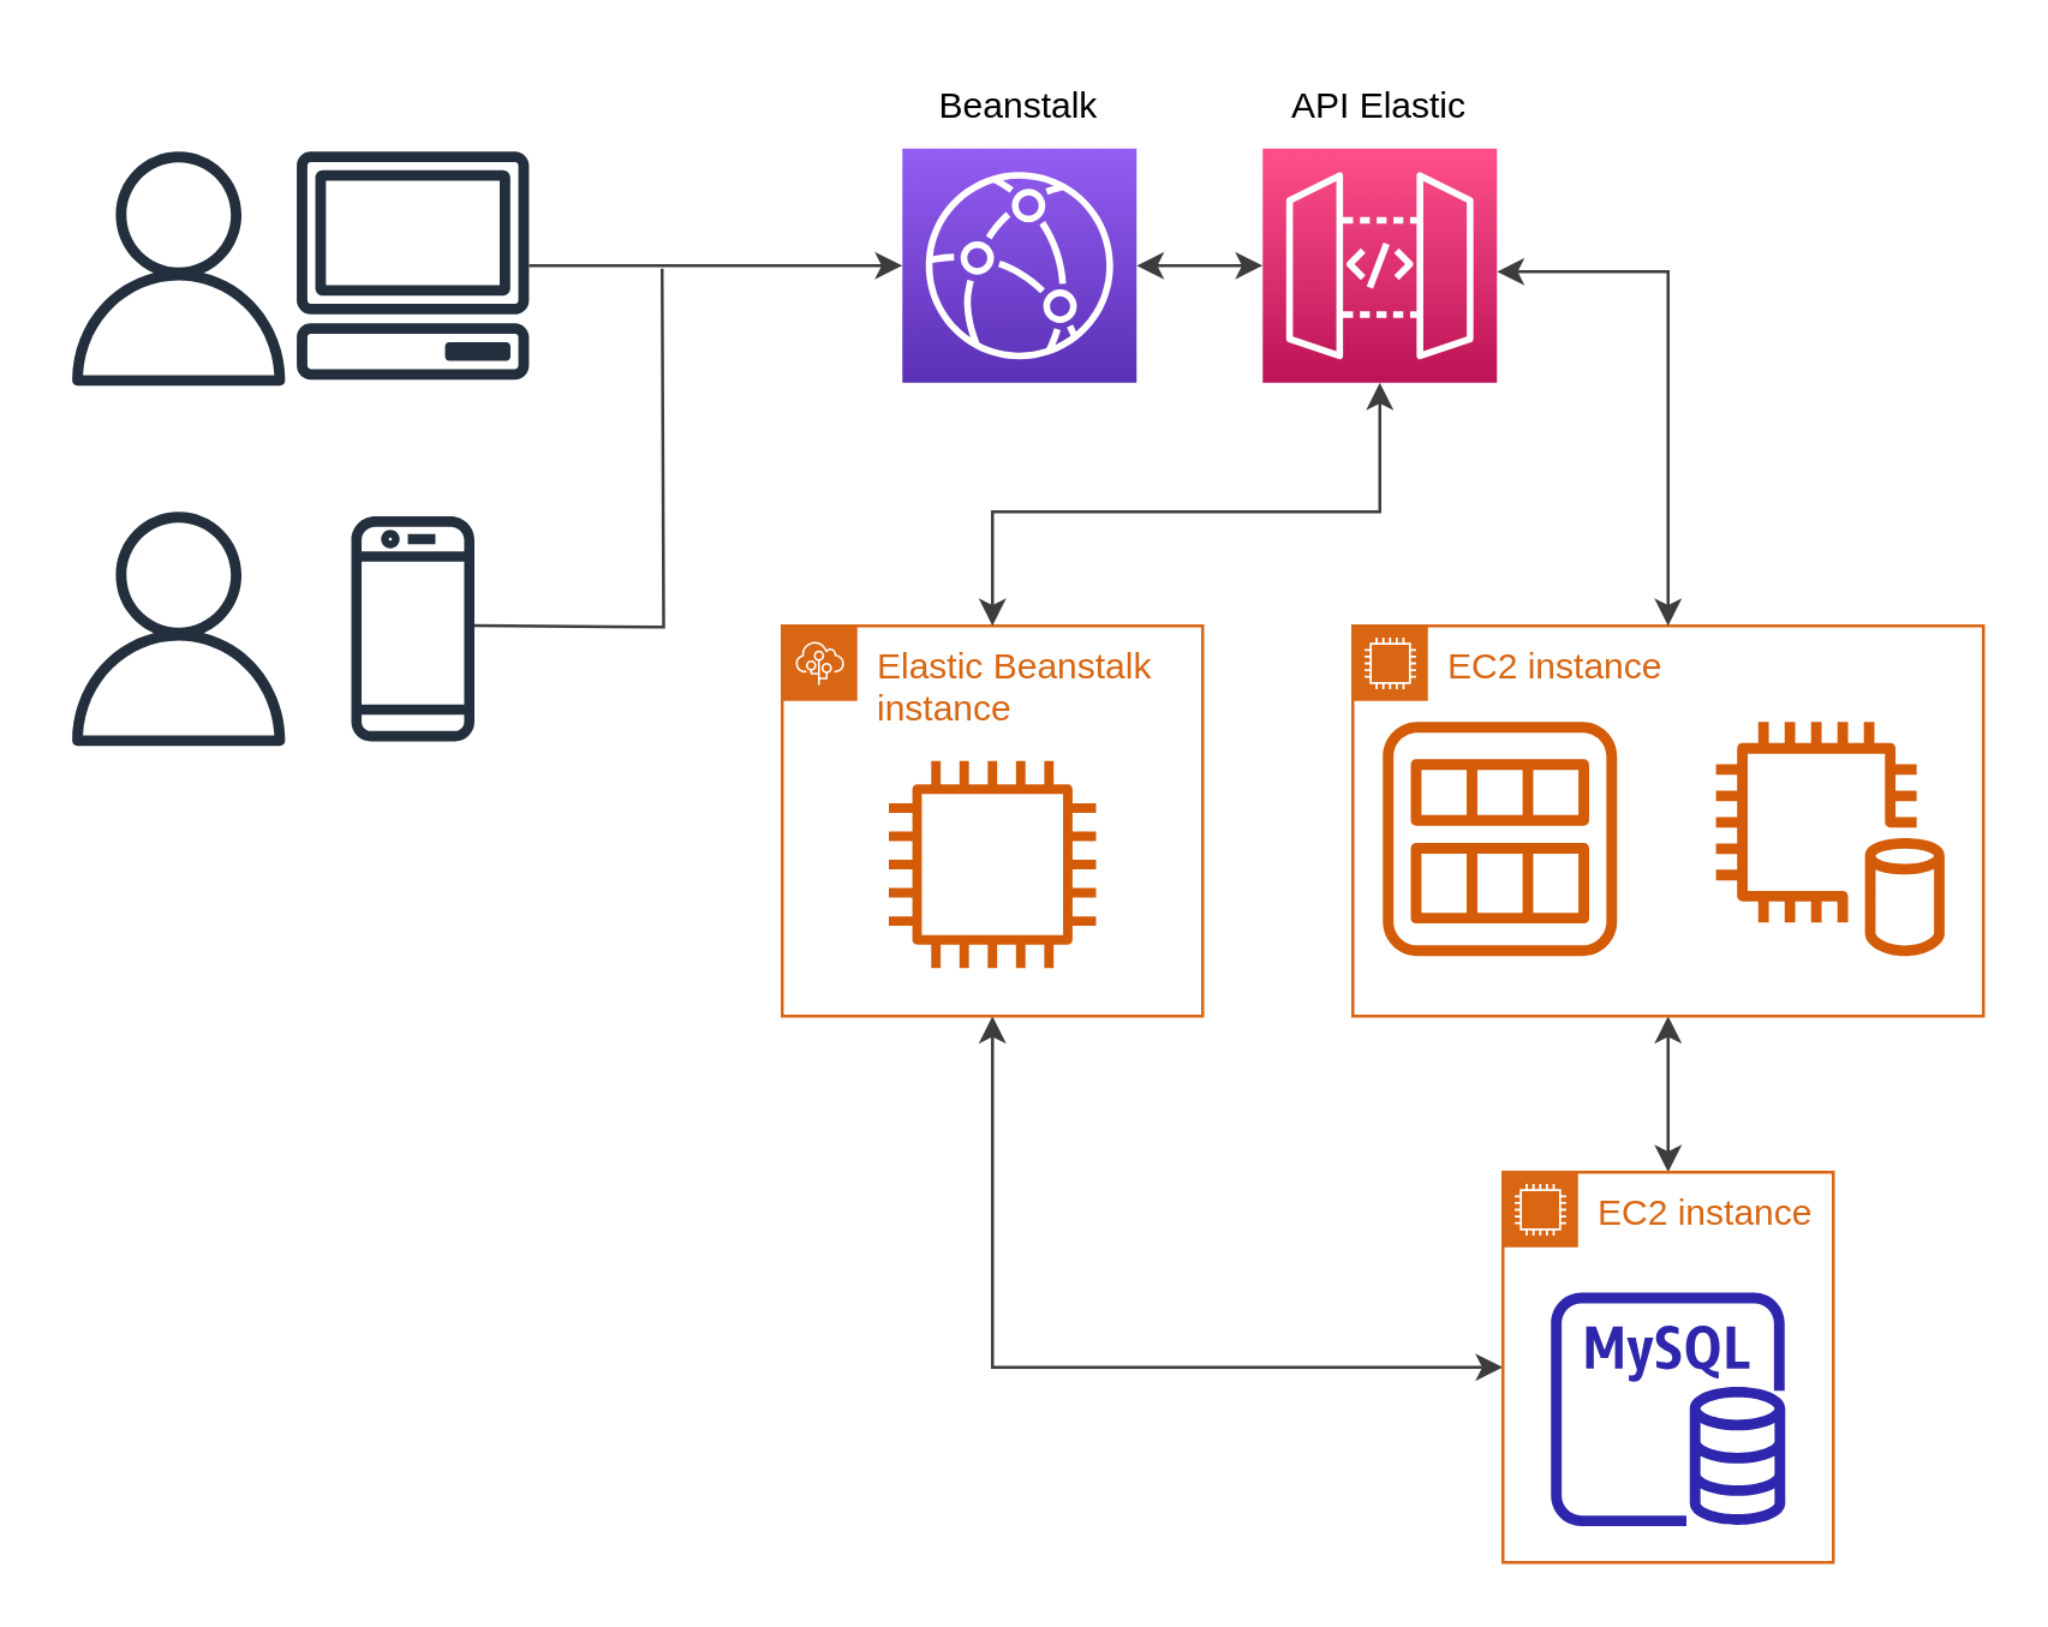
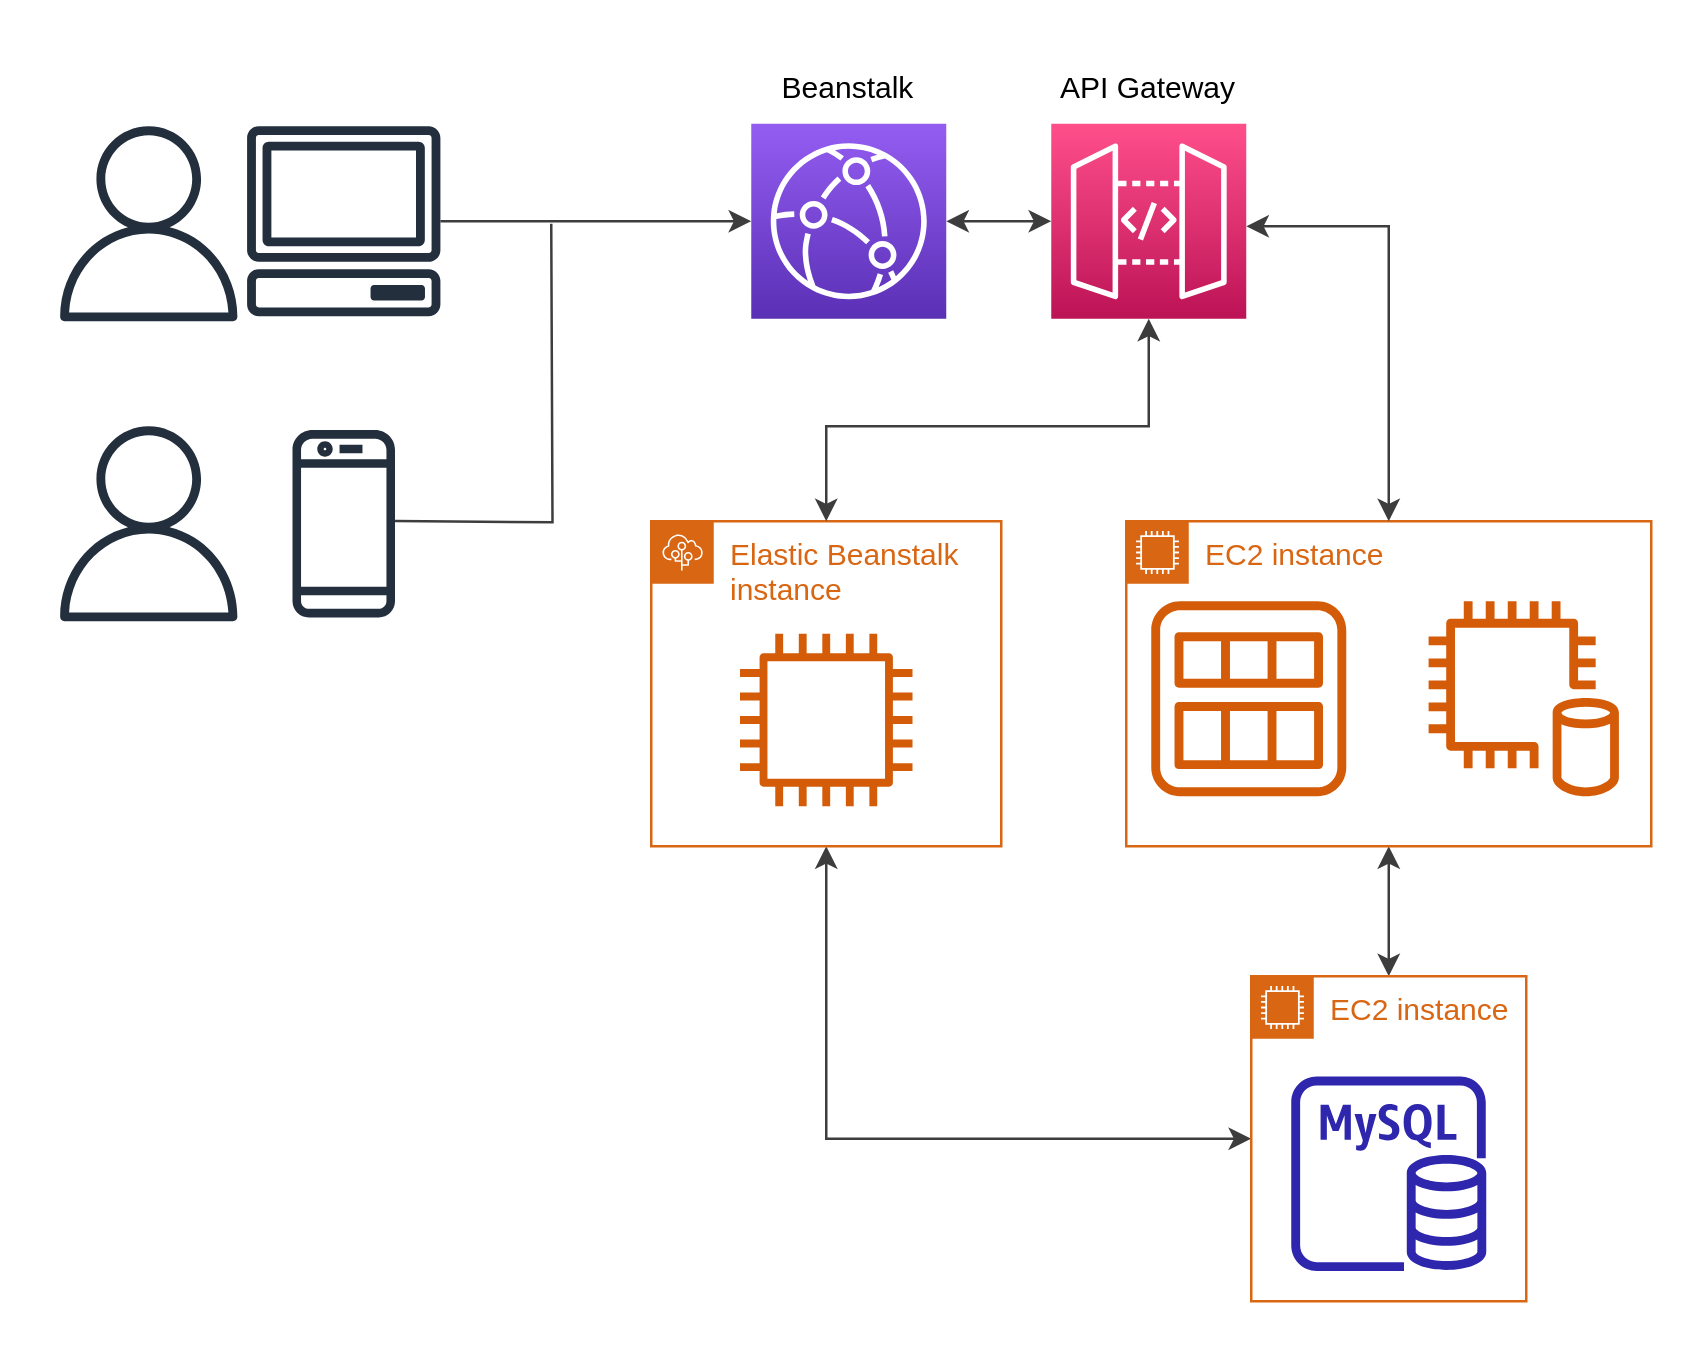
  <mxCell id="0" />
  <mxCell id="1" parent="0" />
  <mxCell id="2" value="" style="sketch=0;outlineConnect=0;fontColor=#232F3E;gradientColor=none;fillColor=#232F3D;strokeColor=none;dashed=0;verticalLabelPosition=bottom;verticalAlign=top;align=center;html=1;fontSize=12;fontStyle=0;aspect=fixed;pointerEvents=1;shape=mxgraph.aws4.user;rounded=1;" vertex="1" parent="1"><mxGeometry x="20" y="50" width="78" height="78" as="geometry" /></mxCell>
  <mxCell id="3" style="edgeStyle=orthogonalEdgeStyle;rounded=0;orthogonalLoop=1;jettySize=auto;html=1;endArrow=classic;endFill=1;strokeColor=#3D3D3D;" edge="1" parent="1" source="4" target="16"><mxGeometry relative="1" as="geometry" /></mxCell>
  <mxCell id="4" value="" style="sketch=0;outlineConnect=0;fontColor=#232F3E;gradientColor=none;fillColor=#232F3D;strokeColor=none;dashed=0;verticalLabelPosition=bottom;verticalAlign=top;align=center;html=1;fontSize=12;fontStyle=0;aspect=fixed;pointerEvents=1;shape=mxgraph.aws4.client;rounded=1;" vertex="1" parent="1"><mxGeometry x="98" y="50" width="78" height="76" as="geometry" /></mxCell>
  <mxCell id="5" style="edgeStyle=orthogonalEdgeStyle;rounded=0;orthogonalLoop=1;jettySize=auto;html=1;endArrow=none;endFill=0;strokeColor=#3D3D3D;" edge="1" parent="1"><mxGeometry relative="1" as="geometry"><mxPoint x="220" y="89" as="targetPoint" /><mxPoint x="157.5" y="207.943" as="sourcePoint" /></mxGeometry></mxCell>
  <mxCell id="6" value="" style="sketch=0;outlineConnect=0;fontColor=#232F3E;gradientColor=none;fillColor=#232F3D;strokeColor=none;dashed=0;verticalLabelPosition=bottom;verticalAlign=top;align=center;html=1;fontSize=12;fontStyle=0;aspect=fixed;pointerEvents=1;shape=mxgraph.aws4.mobile_client;rounded=1;" vertex="1" parent="1"><mxGeometry x="116.5" y="170" width="41" height="78" as="geometry" /></mxCell>
  <mxCell id="7" value="" style="sketch=0;outlineConnect=0;fontColor=#232F3E;gradientColor=none;fillColor=#232F3D;strokeColor=none;dashed=0;verticalLabelPosition=bottom;verticalAlign=top;align=center;html=1;fontSize=12;fontStyle=0;aspect=fixed;pointerEvents=1;shape=mxgraph.aws4.user;rounded=1;" vertex="1" parent="1"><mxGeometry x="20" y="170" width="78" height="78" as="geometry" /></mxCell>
  <mxCell id="8" style="edgeStyle=orthogonalEdgeStyle;rounded=0;orthogonalLoop=1;jettySize=auto;html=1;entryX=0;entryY=0.5;entryDx=0;entryDy=0;fontSize=8;startArrow=classic;startFill=1;endArrow=classic;endFill=1;strokeColor=#3D3D3D;" edge="1" parent="1" source="9" target="20"><mxGeometry relative="1" as="geometry"><Array as="points"><mxPoint x="330" y="455" /></Array></mxGeometry></mxCell>
  <mxCell id="9" value="Elastic Beanstalk instance" style="points=[[0,0],[0.25,0],[0.5,0],[0.75,0],[1,0],[1,0.25],[1,0.5],[1,0.75],[1,1],[0.75,1],[0.5,1],[0.25,1],[0,1],[0,0.75],[0,0.5],[0,0.25]];outlineConnect=0;gradientColor=none;html=1;whiteSpace=wrap;fontSize=12;fontStyle=0;container=1;pointerEvents=0;collapsible=0;recursiveResize=0;shape=mxgraph.aws4.group;grIcon=mxgraph.aws4.group_elastic_beanstalk;strokeColor=#D86613;fillColor=none;verticalAlign=top;align=left;spacingLeft=30;fontColor=#D86613;dashed=0;rounded=1;" vertex="1" parent="1"><mxGeometry x="260" y="208" width="140" height="130" as="geometry" /></mxCell>
  <mxCell id="10" value="" style="sketch=0;outlineConnect=0;fontColor=#232F3E;gradientColor=none;fillColor=#D45B07;strokeColor=none;dashed=0;verticalLabelPosition=bottom;verticalAlign=top;align=center;html=1;fontSize=12;fontStyle=0;aspect=fixed;pointerEvents=1;shape=mxgraph.aws4.instance2;rounded=1;" vertex="1" parent="9"><mxGeometry x="35.5" y="45" width="69" height="69" as="geometry" /></mxCell>
  <mxCell id="11" style="edgeStyle=orthogonalEdgeStyle;rounded=0;orthogonalLoop=1;jettySize=auto;html=1;entryX=0.5;entryY=0;entryDx=0;entryDy=0;endArrow=classic;endFill=1;strokeColor=#3D3D3D;startArrow=classic;startFill=1;" edge="1" parent="1" source="12" target="20"><mxGeometry relative="1" as="geometry" /></mxCell>
  <mxCell id="12" value="EC2 instance" style="points=[[0,0],[0.25,0],[0.5,0],[0.75,0],[1,0],[1,0.25],[1,0.5],[1,0.75],[1,1],[0.75,1],[0.5,1],[0.25,1],[0,1],[0,0.75],[0,0.5],[0,0.25]];outlineConnect=0;gradientColor=none;html=1;whiteSpace=wrap;fontSize=12;fontStyle=0;container=1;pointerEvents=0;collapsible=0;recursiveResize=0;shape=mxgraph.aws4.group;grIcon=mxgraph.aws4.group_ec2_instance_contents;strokeColor=#D86613;fillColor=none;verticalAlign=top;align=left;spacingLeft=30;fontColor=#D86613;dashed=0;rounded=1;" vertex="1" parent="1"><mxGeometry x="450" y="208" width="210" height="130" as="geometry" /></mxCell>
  <mxCell id="13" value="" style="sketch=0;outlineConnect=0;fontColor=#232F3E;gradientColor=none;fillColor=#D45B07;strokeColor=none;dashed=0;verticalLabelPosition=bottom;verticalAlign=top;align=center;html=1;fontSize=12;fontStyle=0;aspect=fixed;pointerEvents=1;shape=mxgraph.aws4.ami;rounded=1;" vertex="1" parent="12"><mxGeometry x="10" y="32" width="78" height="78" as="geometry" /></mxCell>
  <mxCell id="14" value="" style="sketch=0;outlineConnect=0;fontColor=#232F3E;gradientColor=none;fillColor=#D45B07;strokeColor=none;dashed=0;verticalLabelPosition=bottom;verticalAlign=top;align=center;html=1;fontSize=12;fontStyle=0;aspect=fixed;pointerEvents=1;shape=mxgraph.aws4.db_on_instance2;rounded=1;" vertex="1" parent="12"><mxGeometry x="120" y="32" width="78" height="78" as="geometry" /></mxCell>
  <mxCell id="15" style="edgeStyle=orthogonalEdgeStyle;rounded=0;orthogonalLoop=1;jettySize=auto;html=1;entryX=0;entryY=0.5;entryDx=0;entryDy=0;entryPerimeter=0;endArrow=classic;endFill=1;strokeColor=#3D3D3D;startArrow=classic;startFill=1;" edge="1" parent="1" source="16" target="19"><mxGeometry relative="1" as="geometry" /></mxCell>
  <mxCell id="16" value="" style="sketch=0;points=[[0,0,0],[0.25,0,0],[0.5,0,0],[0.75,0,0],[1,0,0],[0,1,0],[0.25,1,0],[0.5,1,0],[0.75,1,0],[1,1,0],[0,0.25,0],[0,0.5,0],[0,0.75,0],[1,0.25,0],[1,0.5,0],[1,0.75,0]];outlineConnect=0;fontColor=#232F3E;gradientColor=#945DF2;gradientDirection=north;fillColor=#5A30B5;strokeColor=#ffffff;dashed=0;verticalLabelPosition=bottom;verticalAlign=top;align=center;html=1;fontSize=12;fontStyle=0;aspect=fixed;shape=mxgraph.aws4.resourceIcon;resIcon=mxgraph.aws4.cloudfront;rounded=1;" vertex="1" parent="1"><mxGeometry x="300" y="49" width="78" height="78" as="geometry" /></mxCell>
  <mxCell id="17" style="edgeStyle=orthogonalEdgeStyle;rounded=0;orthogonalLoop=1;jettySize=auto;html=1;endArrow=classic;endFill=1;strokeColor=#3D3D3D;startArrow=classic;startFill=1;" edge="1" parent="1" source="19" target="12"><mxGeometry relative="1" as="geometry"><Array as="points"><mxPoint x="555" y="90" /></Array></mxGeometry></mxCell>
  <mxCell id="18" style="edgeStyle=orthogonalEdgeStyle;rounded=0;orthogonalLoop=1;jettySize=auto;html=1;fontSize=8;startArrow=classic;startFill=1;endArrow=classic;endFill=1;strokeColor=#3D3D3D;" edge="1" parent="1" source="19" target="9"><mxGeometry relative="1" as="geometry"><Array as="points"><mxPoint x="459" y="170" /><mxPoint x="330" y="170" /></Array></mxGeometry></mxCell>
  <mxCell id="19" value="" style="sketch=0;points=[[0,0,0],[0.25,0,0],[0.5,0,0],[0.75,0,0],[1,0,0],[0,1,0],[0.25,1,0],[0.5,1,0],[0.75,1,0],[1,1,0],[0,0.25,0],[0,0.5,0],[0,0.75,0],[1,0.25,0],[1,0.5,0],[1,0.75,0]];outlineConnect=0;fontColor=#232F3E;gradientColor=#FF4F8B;gradientDirection=north;fillColor=#BC1356;strokeColor=#ffffff;dashed=0;verticalLabelPosition=bottom;verticalAlign=top;align=center;html=1;fontSize=12;fontStyle=0;aspect=fixed;shape=mxgraph.aws4.resourceIcon;resIcon=mxgraph.aws4.api_gateway;rounded=1;" vertex="1" parent="1"><mxGeometry x="420" y="49" width="78" height="78" as="geometry" /></mxCell>
  <mxCell id="20" value="EC2 instance" style="points=[[0,0],[0.25,0],[0.5,0],[0.75,0],[1,0],[1,0.25],[1,0.5],[1,0.75],[1,1],[0.75,1],[0.5,1],[0.25,1],[0,1],[0,0.75],[0,0.5],[0,0.25]];outlineConnect=0;gradientColor=none;html=1;whiteSpace=wrap;fontSize=12;fontStyle=0;container=1;pointerEvents=0;collapsible=0;recursiveResize=0;shape=mxgraph.aws4.group;grIcon=mxgraph.aws4.group_ec2_instance_contents;strokeColor=#D86613;fillColor=none;verticalAlign=top;align=left;spacingLeft=30;fontColor=#D86613;dashed=0;rounded=1;" vertex="1" parent="1"><mxGeometry x="500" y="390" width="110" height="130" as="geometry" /></mxCell>
  <mxCell id="21" value="" style="sketch=0;outlineConnect=0;fontColor=#232F3E;gradientColor=none;fillColor=#2E27AD;strokeColor=none;dashed=0;verticalLabelPosition=bottom;verticalAlign=top;align=center;html=1;fontSize=12;fontStyle=0;aspect=fixed;pointerEvents=1;shape=mxgraph.aws4.rds_mysql_instance;rounded=1;" vertex="1" parent="20"><mxGeometry x="16" y="40" width="78" height="78" as="geometry" /></mxCell>
  <mxCell id="22" value="Beanstalk" style="text;html=1;strokeColor=none;fillColor=none;align=center;verticalAlign=middle;whiteSpace=wrap;rounded=0;" vertex="1" parent="1"><mxGeometry x="299" y="20" width="80" height="30" as="geometry" /></mxCell>
- <mxCell id="23" value="API Elastic" style="text;html=1;strokeColor=none;fillColor=none;align=center;verticalAlign=middle;whiteSpace=wrap;rounded=0;" vertex="1" parent="1"><mxGeometry x="419" y="20" width="80" height="30" as="geometry" /></mxCell>
+ <mxCell id="23" value="API Gateway" style="text;html=1;strokeColor=none;fillColor=none;align=center;verticalAlign=middle;whiteSpace=wrap;rounded=0;" vertex="1" parent="1"><mxGeometry x="419" y="20" width="80" height="30" as="geometry" /></mxCell>
